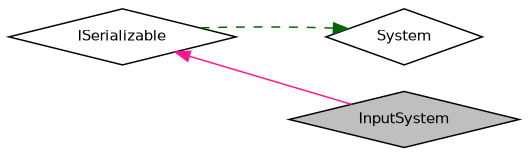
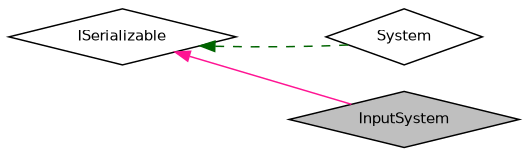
  digraph {
    rankdir=LR
    node [color=black fillcolor=white fontname=Helvetica fontsize=10 shape=diamond style=filled]
    edge [dir=back fontname=Helvetica fontsize=10 labelfontname=Helvetica labelfontsize=10]
    n1 [fillcolor=grey75 fontcolor=black height=0.2 label=InputSystem width=0.4]
    n2 [height=0.2 label=System width=0.4]
    n3 [height=0.2 label=ISerializable width=0.4]
    n3 -> n1 [color=deeppink style=solid]
-   n2 -> n3 [color=darkgreen style=dashed]
+   n3 -> n2 [color=darkgreen style=dashed]
  }
